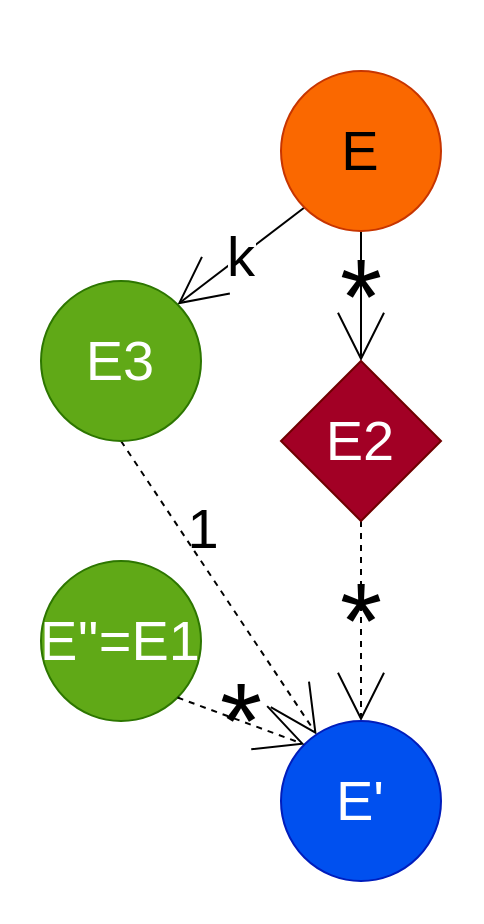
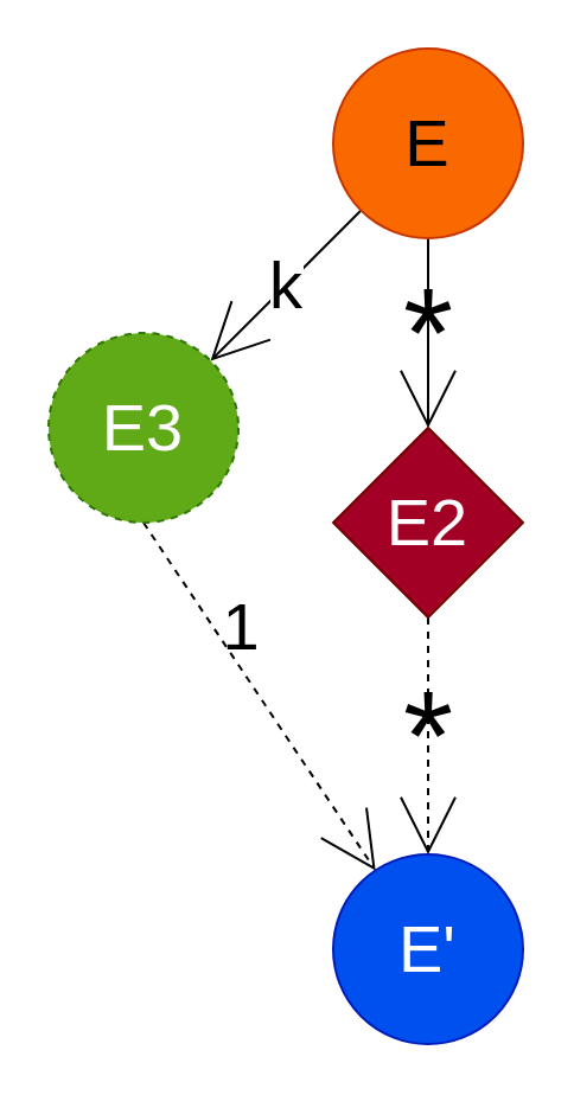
  <mxCell id="0" />
  <mxCell id="1" parent="0" />
  <mxCell id="2" value="k" style="rounded=0;orthogonalLoop=1;jettySize=auto;html=1;exitX=0;exitY=1;exitDx=0;exitDy=0;entryX=1;entryY=0;entryDx=0;entryDy=0;fontSize=28;endArrow=open;endFill=0;endSize=22;" parent="1" source="4" target="9" edge="1"><mxGeometry relative="1" as="geometry" /></mxCell>
  <mxCell id="3" value="*" style="edgeStyle=none;orthogonalLoop=1;jettySize=auto;html=1;exitX=0.5;exitY=1;exitDx=0;exitDy=0;entryX=0.5;entryY=0;entryDx=0;entryDy=0;fontSize=54;endArrow=open;endFill=0;endSize=22;labelBackgroundColor=none;" parent="1" source="4" target="7" edge="1"><mxGeometry relative="1" as="geometry" /></mxCell>
- <mxCell id="4" value="E" style="ellipse;whiteSpace=wrap;html=1;aspect=fixed;fontSize=28;fillColor=#fa6800;strokeColor=#C73500;fontColor=#000000;" parent="1" vertex="1"><mxGeometry x="140" y="35" width="80" height="80" as="geometry" /></mxCell>
+ <mxCell id="4" value="E" style="ellipse;whiteSpace=wrap;html=1;aspect=fixed;fontSize=28;fillColor=#fa6800;strokeColor=#C73500;fontColor=#000000;" parent="1" vertex="1"><mxGeometry x="140" width="80" height="80" as="geometry" y="20" /></mxCell>
  <mxCell id="5" value="1" style="edgeStyle=none;orthogonalLoop=1;jettySize=auto;html=1;exitX=0.5;exitY=1;exitDx=0;exitDy=0;fontSize=28;endArrow=open;endFill=0;endSize=22;dashed=1;labelBackgroundColor=none;" parent="1" source="9" target="8" edge="1"><mxGeometry x="-0.333" y="10" relative="1" as="geometry"><mxPoint as="offset" /></mxGeometry></mxCell>
  <mxCell id="6" value="*" style="edgeStyle=none;orthogonalLoop=1;jettySize=auto;html=1;exitX=0.5;exitY=1;exitDx=0;exitDy=0;entryX=0.5;entryY=0;entryDx=0;entryDy=0;fontSize=54;endArrow=open;endFill=0;endSize=22;dashed=1;labelBackgroundColor=none;" parent="1" source="7" target="8" edge="1"><mxGeometry relative="1" as="geometry" /></mxCell>
  <mxCell id="7" value="E2" style="rhombus;whiteSpace=wrap;html=1;aspect=fixed;fontSize=28;fillColor=#a20025;strokeColor=#6F0000;fontColor=#ffffff;" parent="1" vertex="1"><mxGeometry x="140" y="180" width="80" height="80" as="geometry" /></mxCell>
  <mxCell id="8" value="E'" style="ellipse;whiteSpace=wrap;html=1;aspect=fixed;fontSize=28;fillColor=#0050ef;strokeColor=#001DBC;fontColor=#ffffff;" parent="1" vertex="1"><mxGeometry x="140" y="360" width="80" height="80" as="geometry" /></mxCell>
- <mxCell id="9" value="E3" style="ellipse;whiteSpace=wrap;html=1;aspect=fixed;fontSize=28;fillColor=#60a917;strokeColor=#2D7600;fontColor=#ffffff;" parent="1" vertex="1"><mxGeometry y="140" width="80" height="80" as="geometry" x="20" /></mxCell>
- <mxCell id="10" value="E''=E1" style="ellipse;whiteSpace=wrap;html=1;aspect=fixed;fontSize=28;fillColor=#60a917;strokeColor=#2D7600;fontColor=#ffffff;" vertex="1" parent="1"><mxGeometry y="280" width="80" height="80" as="geometry" x="20" /></mxCell>
- <mxCell id="11" value="*" style="edgeStyle=none;orthogonalLoop=1;jettySize=auto;html=1;exitX=1;exitY=1;exitDx=0;exitDy=0;entryX=0;entryY=0;entryDx=0;entryDy=0;fontSize=54;endArrow=open;endFill=0;endSize=22;dashed=1;labelBackgroundColor=none;" edge="1" parent="1" source="10" target="8"><mxGeometry relative="1" as="geometry"><mxPoint x="53.436" y="380.004" as="sourcePoint" /><mxPoint x="-9.996" y="563.436" as="targetPoint" /></mxGeometry></mxCell>
+ <mxCell id="9" value="E3" style="ellipse;whiteSpace=wrap;html=1;aspect=fixed;fontSize=28;fillColor=#60a917;strokeColor=#2D7600;fontColor=#ffffff;dashed=1;" parent="1" vertex="1"><mxGeometry y="140" width="80" height="80" as="geometry" x="20" /></mxCell>
